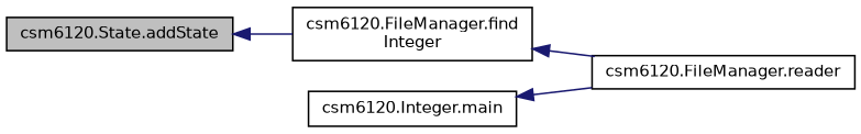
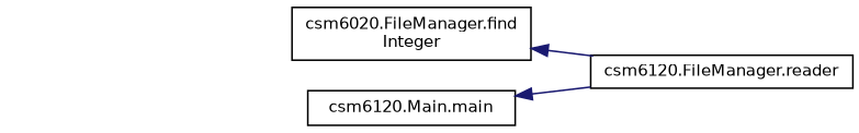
  digraph {
    rankdir=LR
    node [color=black fillcolor=white fontname=Helvetica fontsize=10 shape=record style=filled]
    edge [color=midnightblue dir=back fontname=Helvetica fontsize=10 labelfontname=Helvetica labelfontsize=10 style=solid]
-   n1 [fillcolor=grey75 fontcolor=black height=0.2 label="csm6120.State.addState" width=0.4]
-   n2 [height=0.2 label="csm6120.FileManager.find\lInteger" width=0.4]
+   n2 [height=0.2 label="csm6020.FileManager.find\lInteger" width=0.4]
    n3 [height=0.2 label="csm6120.FileManager.reader" width=0.4]
-   n4 [height=0.2 label="csm6120.Integer.main" width=0.4]
-   n1 -> n2
+   n4 [height=0.2 label="csm6120.Main.main" width=0.4]
    n2 -> n3
    n4 -> n3
  }
